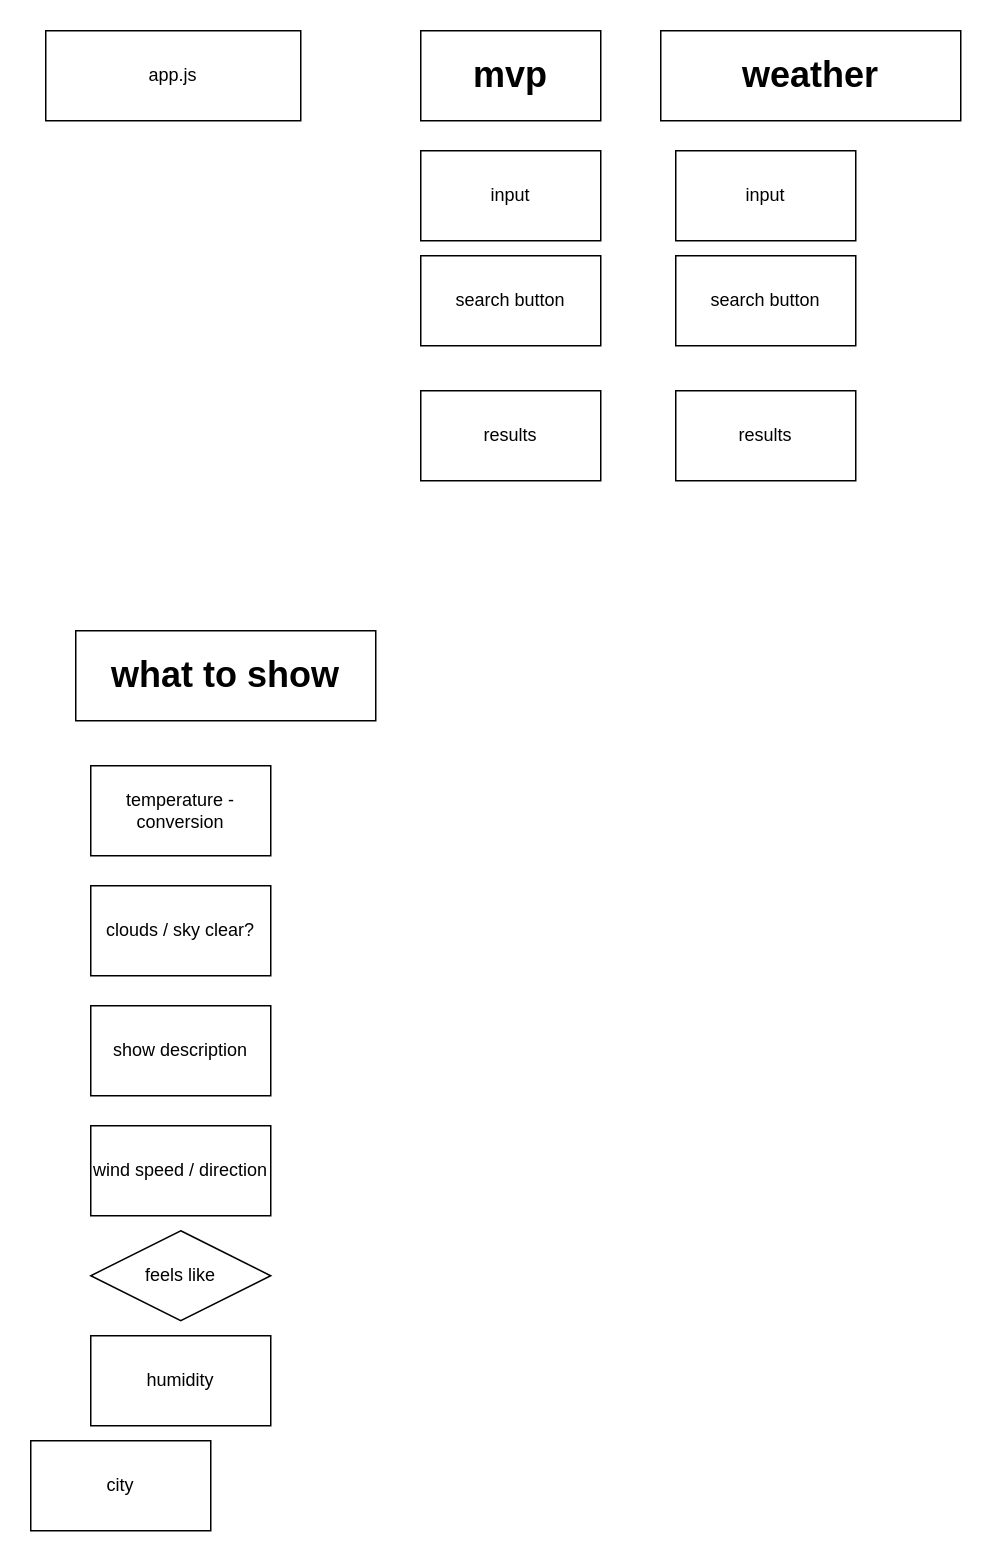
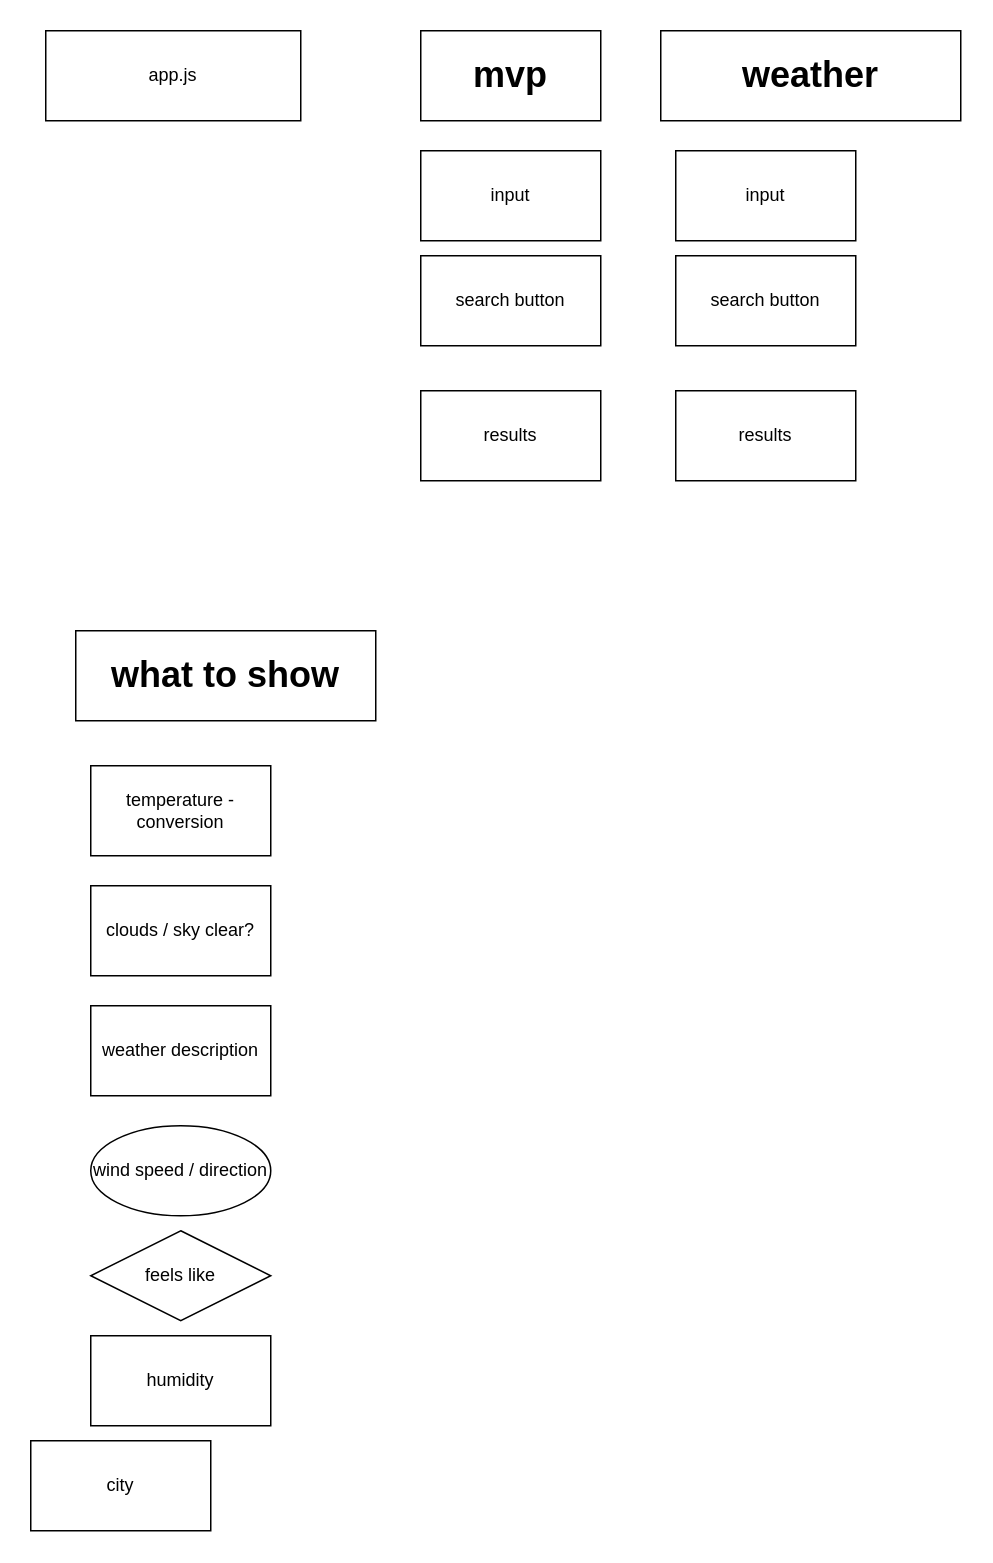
  <mxCell id="0" />
  <mxCell id="1" parent="0" />
  <mxCell id="2" value="app.js" style="rounded=0;whiteSpace=wrap;html=1;" vertex="1" parent="1"><mxGeometry x="30" y="20" width="170" height="60" as="geometry" /></mxCell>
  <mxCell id="3" value="input" style="rounded=0;whiteSpace=wrap;html=1;" vertex="1" parent="1"><mxGeometry x="280" y="100" width="120" height="60" as="geometry" /></mxCell>
  <mxCell id="4" value="search button" style="rounded=0;whiteSpace=wrap;html=1;" vertex="1" parent="1"><mxGeometry x="280" y="170" width="120" height="60" as="geometry" /></mxCell>
  <mxCell id="5" value="results" style="rounded=0;whiteSpace=wrap;html=1;" vertex="1" parent="1"><mxGeometry x="280" y="260" width="120" height="60" as="geometry" /></mxCell>
  <mxCell id="6" value="&lt;b&gt;&lt;font style=&quot;font-size: 24px;&quot;&gt;mvp&lt;/font&gt;&lt;/b&gt;" style="rounded=0;whiteSpace=wrap;html=1;" vertex="1" parent="1"><mxGeometry x="280" y="20" width="120" height="60" as="geometry" /></mxCell>
  <mxCell id="7" value="&lt;b&gt;&lt;font style=&quot;font-size: 24px;&quot;&gt;weather&lt;/font&gt;&lt;/b&gt;" style="rounded=0;whiteSpace=wrap;html=1;" vertex="1" parent="1"><mxGeometry x="440" y="20" width="200" height="60" as="geometry" /></mxCell>
  <mxCell id="8" value="input" style="rounded=0;whiteSpace=wrap;html=1;" vertex="1" parent="1"><mxGeometry x="450" y="100" width="120" height="60" as="geometry" /></mxCell>
  <mxCell id="9" value="search button" style="rounded=0;whiteSpace=wrap;html=1;" vertex="1" parent="1"><mxGeometry x="450" y="170" width="120" height="60" as="geometry" /></mxCell>
  <mxCell id="10" value="results" style="rounded=0;whiteSpace=wrap;html=1;" vertex="1" parent="1"><mxGeometry x="450" y="260" width="120" height="60" as="geometry" /></mxCell>
  <mxCell id="11" value="&lt;b&gt;&lt;font style=&quot;font-size: 24px;&quot;&gt;what to show&lt;/font&gt;&lt;/b&gt;" style="rounded=0;whiteSpace=wrap;html=1;" vertex="1" parent="1"><mxGeometry x="50" y="420" width="200" height="60" as="geometry" /></mxCell>
  <mxCell id="12" value="temperature - conversion" style="rounded=0;whiteSpace=wrap;html=1;" vertex="1" parent="1"><mxGeometry x="60" y="510" width="120" height="60" as="geometry" /></mxCell>
  <mxCell id="13" value="clouds / sky clear?" style="rounded=0;whiteSpace=wrap;html=1;" vertex="1" parent="1"><mxGeometry x="60" y="590" width="120" height="60" as="geometry" /></mxCell>
- <mxCell id="14" value="show description" style="rounded=0;whiteSpace=wrap;html=1;" vertex="1" parent="1"><mxGeometry x="60" y="670" width="120" height="60" as="geometry" /></mxCell>
- <mxCell id="15" value="wind speed / direction" style="rounded=0;whiteSpace=wrap;html=1;" vertex="1" parent="1"><mxGeometry x="60" y="750" width="120" height="60" as="geometry" /></mxCell>
+ <mxCell id="14" value="weather description" style="rounded=0;whiteSpace=wrap;html=1;" vertex="1" parent="1"><mxGeometry x="60" y="670" width="120" height="60" as="geometry" /></mxCell>
+ <mxCell id="15" value="wind speed / direction" style="ellipse;whiteSpace=wrap;html=1;" vertex="1" parent="1"><mxGeometry x="60" y="750" width="120" height="60" as="geometry" /></mxCell>
  <mxCell id="16" value="feels like" style="rhombus;whiteSpace=wrap;html=1;" vertex="1" parent="1"><mxGeometry x="60" y="820" width="120" height="60" as="geometry" /></mxCell>
  <mxCell id="17" value="humidity" style="rounded=0;whiteSpace=wrap;html=1;" vertex="1" parent="1"><mxGeometry x="60" y="890" width="120" height="60" as="geometry" /></mxCell>
  <mxCell id="18" value="city" style="rounded=0;whiteSpace=wrap;html=1;" vertex="1" parent="1"><mxGeometry x="20" y="960" width="120" height="60" as="geometry" /></mxCell>
